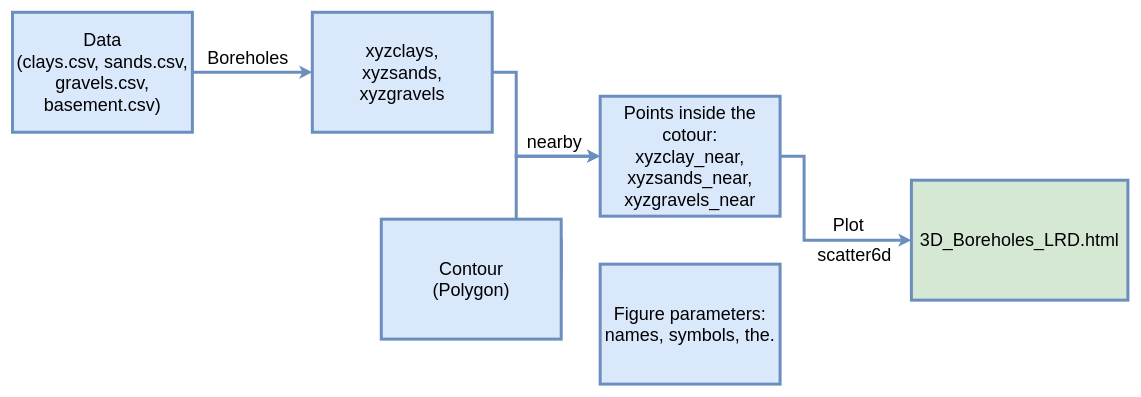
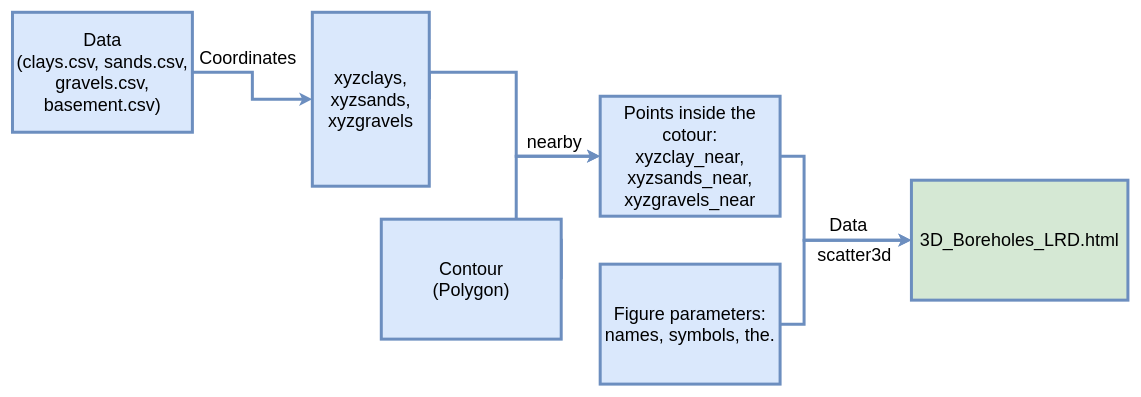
  <mxCell id="0" />
  <mxCell id="1" parent="0" />
  <mxCell id="2" style="edgeStyle=orthogonalEdgeStyle;rounded=0;orthogonalLoop=1;jettySize=auto;html=1;exitX=1;exitY=0.5;exitDx=0;exitDy=0;entryX=0;entryY=0.5;entryDx=0;entryDy=0;fontSize=30;strokeWidth=5;fillColor=#dae8fc;strokeColor=#6c8ebf;" parent="1" source="3" target="5" edge="1"><mxGeometry relative="1" as="geometry"><Array as="points"><mxPoint x="860" y="400" /><mxPoint x="860" y="260" /></Array></mxGeometry></mxCell>
  <mxCell id="3" value="&lt;div style=&quot;font-size: 30px;&quot;&gt;Contour&lt;/div&gt;&lt;div style=&quot;font-size: 30px;&quot;&gt;(Polygon)&lt;br style=&quot;font-size: 30px;&quot;&gt;&lt;/div&gt;" style="rounded=0;whiteSpace=wrap;html=1;fontSize=30;fillColor=#dae8fc;strokeColor=#6c8ebf;strokeWidth=5;" parent="1" vertex="1"><mxGeometry x="635" y="365" width="300" height="200" as="geometry" /></mxCell>
  <mxCell id="4" style="edgeStyle=orthogonalEdgeStyle;rounded=0;orthogonalLoop=1;jettySize=auto;html=1;exitX=1;exitY=0.5;exitDx=0;exitDy=0;entryX=0;entryY=0.5;entryDx=0;entryDy=0;fontSize=30;strokeWidth=5;fillColor=#dae8fc;strokeColor=#6c8ebf;" parent="1" source="5" target="8" edge="1"><mxGeometry relative="1" as="geometry"><Array as="points"><mxPoint x="1340" y="260" /><mxPoint x="1340" y="400" /></Array></mxGeometry></mxCell>
  <mxCell id="5" value="&lt;div style=&quot;font-size: 30px;&quot;&gt;Points inside the cotour:&lt;/div&gt;&lt;div&gt;xyzclay_near,&lt;/div&gt;&lt;div&gt;xyzsands_near,&lt;/div&gt;&lt;div&gt;xyzgravels_near&lt;br&gt;&lt;/div&gt;" style="rounded=0;whiteSpace=wrap;html=1;fontSize=30;fillColor=#dae8fc;strokeColor=#6c8ebf;strokeWidth=5;" parent="1" vertex="1"><mxGeometry x="1000" y="160" width="300" height="200" as="geometry" /></mxCell>
  <mxCell id="6" style="edgeStyle=orthogonalEdgeStyle;rounded=0;orthogonalLoop=1;jettySize=auto;html=1;exitX=1;exitY=0.5;exitDx=0;exitDy=0;entryX=0;entryY=0.5;entryDx=0;entryDy=0;fillColor=#dae8fc;strokeColor=#6c8ebf;strokeWidth=5;" parent="1" source="7" target="10" edge="1"><mxGeometry relative="1" as="geometry" /></mxCell>
  <mxCell id="7" value="&lt;div style=&quot;font-size: 30px;&quot;&gt;Data&lt;/div&gt;&lt;div style=&quot;font-size: 30px;&quot;&gt;(clays.csv, sands.csv, gravels.csv, &lt;br&gt;&lt;/div&gt;&lt;div style=&quot;font-size: 30px;&quot;&gt;basement.csv)&lt;br style=&quot;font-size: 30px;&quot;&gt;&lt;/div&gt;" style="rounded=0;whiteSpace=wrap;html=1;fontSize=30;fillColor=#dae8fc;strokeColor=#6c8ebf;strokeWidth=5;" parent="1" vertex="1"><mxGeometry x="20" y="20" width="300" height="200" as="geometry" /></mxCell>
  <mxCell id="8" value="3D_Boreholes_LRD.html" style="rounded=0;whiteSpace=wrap;html=1;fontSize=30;fillColor=#d5e8d4;strokeColor=#6c8ebf;strokeWidth=5;" parent="1" vertex="1"><mxGeometry x="1519" y="300" width="361" height="200" as="geometry" /></mxCell>
  <mxCell id="9" style="edgeStyle=orthogonalEdgeStyle;rounded=0;orthogonalLoop=1;jettySize=auto;html=1;exitX=1;exitY=0.5;exitDx=0;exitDy=0;entryX=0;entryY=0.5;entryDx=0;entryDy=0;fontSize=30;strokeWidth=5;fillColor=#dae8fc;strokeColor=#6c8ebf;" parent="1" source="10" target="5" edge="1"><mxGeometry relative="1" as="geometry"><Array as="points"><mxPoint x="860" y="120" /><mxPoint x="860" y="260" /></Array></mxGeometry></mxCell>
- <mxCell id="10" value="xyzclays,&lt;div&gt;xyzsands,&lt;/div&gt;&lt;div&gt;xyzgravels&lt;br&gt;&lt;/div&gt;" style="rounded=0;whiteSpace=wrap;html=1;fontSize=30;fillColor=#dae8fc;strokeColor=#6c8ebf;strokeWidth=5;" parent="1" vertex="1"><mxGeometry x="520" y="20" width="300" height="200" as="geometry" /></mxCell>
+ <mxCell id="10" value="xyzclays,&lt;div&gt;xyzsands,&lt;/div&gt;&lt;div&gt;xyzgravels&lt;br&gt;&lt;/div&gt;" style="rounded=0;whiteSpace=wrap;html=1;fontSize=30;fillColor=#dae8fc;strokeColor=#6c8ebf;strokeWidth=5;" parent="1" vertex="1"><mxGeometry x="520" y="20" width="195" height="290" as="geometry" /></mxCell>
+ <mxCell id="11" style="edgeStyle=orthogonalEdgeStyle;rounded=0;orthogonalLoop=1;jettySize=auto;html=1;exitX=1;exitY=0.5;exitDx=0;exitDy=0;entryX=0;entryY=0.5;entryDx=0;entryDy=0;fontSize=30;strokeWidth=5;fillColor=#dae8fc;strokeColor=#6c8ebf;" parent="1" source="12" target="8" edge="1"><mxGeometry relative="1" as="geometry"><Array as="points"><mxPoint x="1340" y="540" /><mxPoint x="1340" y="400" /></Array></mxGeometry></mxCell>
  <mxCell id="12" value="&lt;div&gt;Figure parameters:&lt;/div&gt;&lt;div&gt;names, symbols, the.&lt;br&gt;&lt;/div&gt;" style="rounded=0;whiteSpace=wrap;html=1;fontSize=30;fillColor=#dae8fc;strokeColor=#6c8ebf;strokeWidth=5;" parent="1" vertex="1"><mxGeometry x="1000" y="440" width="300" height="200" as="geometry" /></mxCell>
- <mxCell id="13" value="Boreholes" style="text;html=1;strokeColor=none;fillColor=none;align=center;verticalAlign=middle;whiteSpace=wrap;rounded=0;fontSize=30;" parent="1" vertex="1"><mxGeometry x="318" y="70" width="190" height="50" as="geometry" /></mxCell>
+ <mxCell id="13" value="Coordinates" style="text;html=1;strokeColor=none;fillColor=none;align=center;verticalAlign=middle;whiteSpace=wrap;rounded=0;fontSize=30;" parent="1" vertex="1"><mxGeometry x="318" y="70" width="190" height="50" as="geometry" /></mxCell>
  <mxCell id="14" value="nearby" style="text;html=1;strokeColor=none;fillColor=none;align=center;verticalAlign=middle;whiteSpace=wrap;rounded=0;fontSize=30;" parent="1" vertex="1"><mxGeometry x="829" y="211" width="190" height="50" as="geometry" /></mxCell>
- <mxCell id="15" value="Plot" style="text;html=1;strokeColor=none;fillColor=none;align=center;verticalAlign=middle;whiteSpace=wrap;rounded=0;fontSize=30;" parent="1" vertex="1"><mxGeometry x="1319" y="350" width="190" height="50" as="geometry" /></mxCell>
- <mxCell id="16" value="scatter6d" style="text;html=1;strokeColor=none;fillColor=none;align=center;verticalAlign=middle;whiteSpace=wrap;rounded=0;fontSize=30;" parent="1" vertex="1"><mxGeometry x="1329" y="400" width="190" height="50" as="geometry" /></mxCell>
+ <mxCell id="15" value="Data" style="text;html=1;strokeColor=none;fillColor=none;align=center;verticalAlign=middle;whiteSpace=wrap;rounded=0;fontSize=30;" parent="1" vertex="1"><mxGeometry x="1319" y="350" width="190" height="50" as="geometry" /></mxCell>
+ <mxCell id="16" value="scatter3d" style="text;html=1;strokeColor=none;fillColor=none;align=center;verticalAlign=middle;whiteSpace=wrap;rounded=0;fontSize=30;" parent="1" vertex="1"><mxGeometry x="1329" y="400" width="190" height="50" as="geometry" /></mxCell>
